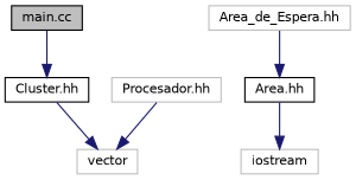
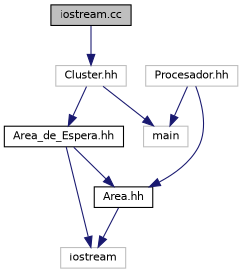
  digraph {
    node [color=black fillcolor=white fontname=Helvetica fontsize=10 shape=record style=filled]
    edge [color=midnightblue fontname=Helvetica fontsize=10 labelfontname=Helvetica labelfontsize=10 style=solid]
-   n1 [fillcolor=grey75 fontcolor=black height=0.2 label="main.cc" width=0.4]
-   n2 [height=0.2 label="Cluster.hh" width=0.4]
-   n3 [color=grey75 height=0.2 label="Area_de_Espera.hh" width=0.4]
-   n4 [color=grey75 height=0.2 label=vector width=0.4]
+   n1 [fillcolor=grey75 fontcolor=black height=0.2 label="iostream.cc" width=0.4]
+   n2 [color=grey75 height=0.2 label="Cluster.hh" width=0.4]
+   n3 [height=0.2 label="Area_de_Espera.hh" width=0.4]
+   n4 [color=grey75 height=0.2 label=main width=0.4]
    n5 [color=grey75 height=0.2 label="Procesador.hh" width=0.4]
    n6 [height=0.2 label="Area.hh" width=0.4]
    n7 [color=grey75 height=0.2 label=iostream width=0.4]
    n1 -> n2
+   n2 -> n3
    n2 -> n4
    n3 -> n6
+   n3 -> n7
    n5 -> n4
+   n5 -> n6
    n6 -> n7
  }
